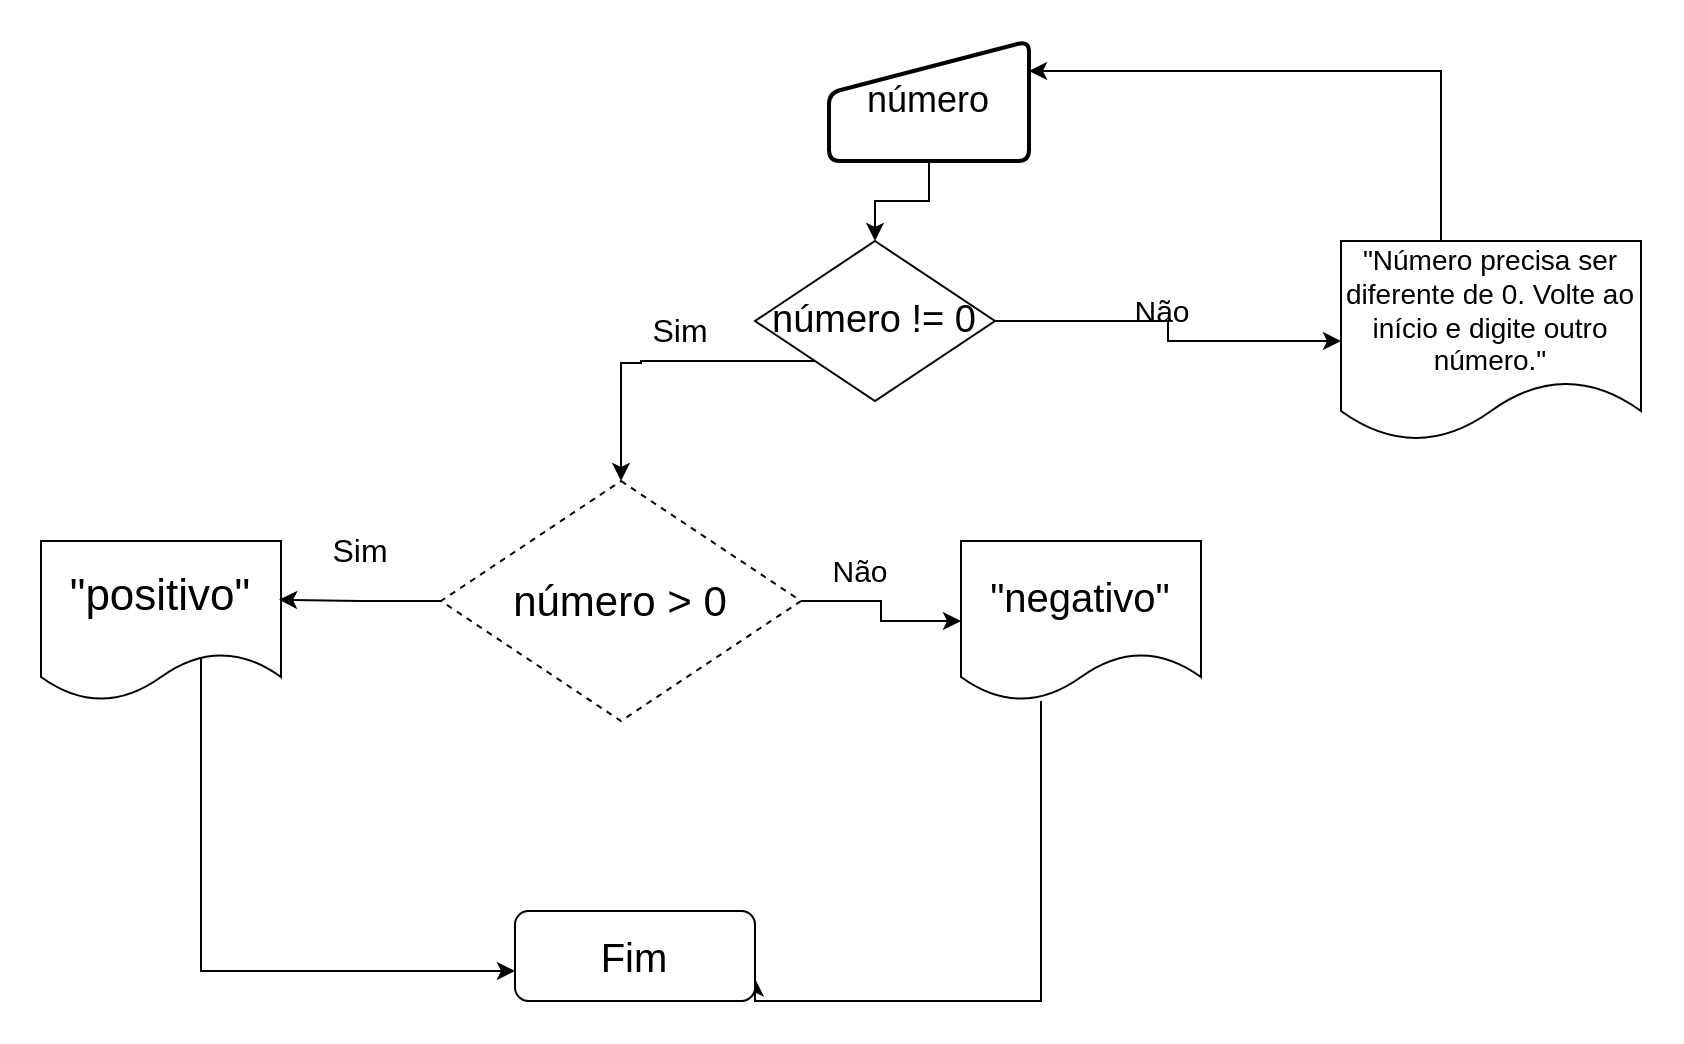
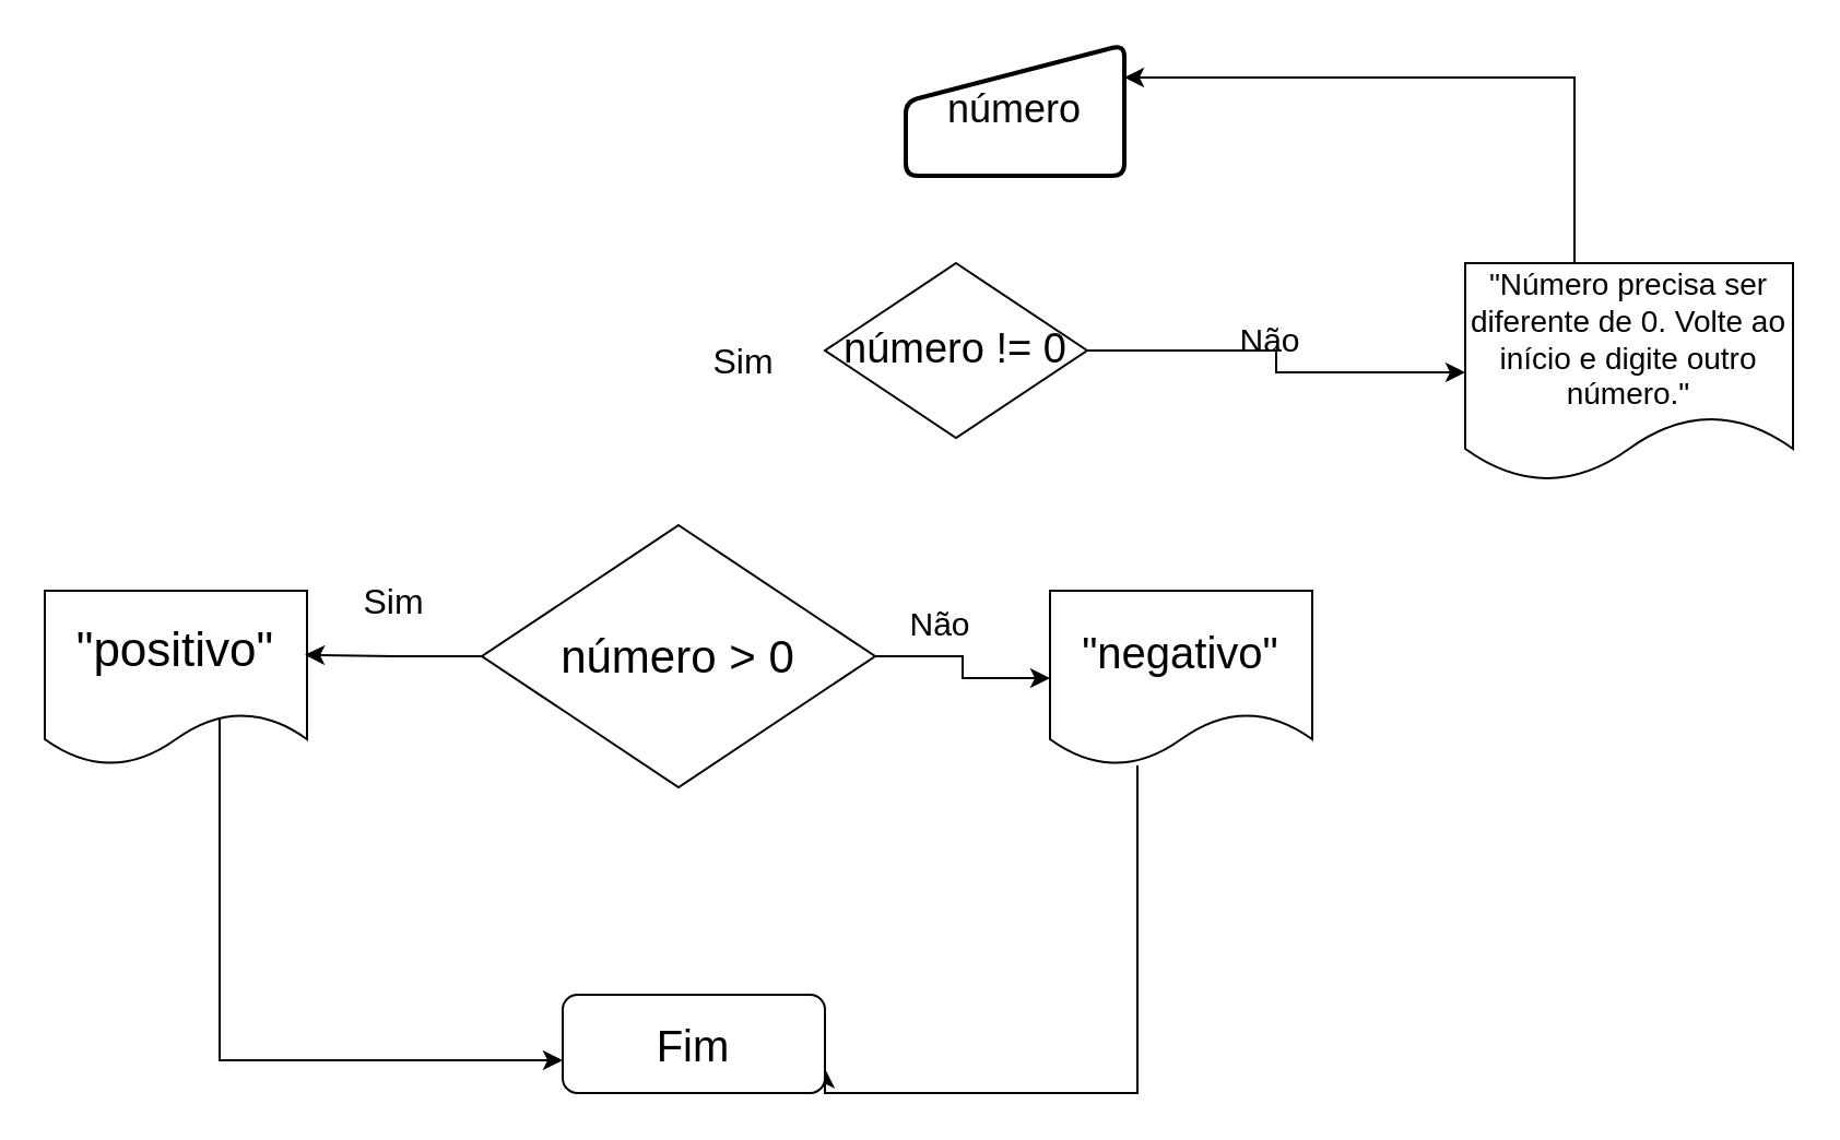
  <mxCell id="0" />
  <mxCell id="1" parent="0" />
- <mxCell id="2" style="edgeStyle=orthogonalEdgeStyle;rounded=0;orthogonalLoop=1;jettySize=auto;html=1;fontSize=19;" edge="1" parent="1" source="3" target="6"><mxGeometry relative="1" as="geometry" /></mxCell>
  <mxCell id="3" value="número" style="html=1;strokeWidth=2;shape=manualInput;whiteSpace=wrap;rounded=1;size=26;arcSize=11;fontSize=18;" vertex="1" parent="1"><mxGeometry x="414" y="20" width="100" height="60" as="geometry" /></mxCell>
- <mxCell id="4" style="edgeStyle=orthogonalEdgeStyle;rounded=0;orthogonalLoop=1;jettySize=auto;html=1;entryX=0.5;entryY=0;entryDx=0;entryDy=0;" edge="1" parent="1" source="6" target="8"><mxGeometry relative="1" as="geometry"><mxPoint x="270" y="180" as="targetPoint" /><Array as="points"><mxPoint x="320" y="180" /><mxPoint x="320" y="181" /><mxPoint x="310" y="181" /></Array></mxGeometry></mxCell>
  <mxCell id="5" style="edgeStyle=orthogonalEdgeStyle;rounded=0;orthogonalLoop=1;jettySize=auto;html=1;" edge="1" parent="1" source="6" target="15"><mxGeometry relative="1" as="geometry" /></mxCell>
  <mxCell id="6" value="número != 0" style="rhombus;whiteSpace=wrap;html=1;fontSize=19;" vertex="1" parent="1"><mxGeometry x="377" y="120" width="120" height="80" as="geometry" /></mxCell>
  <mxCell id="7" style="edgeStyle=orthogonalEdgeStyle;rounded=0;orthogonalLoop=1;jettySize=auto;html=1;" edge="1" parent="1" source="8" target="13"><mxGeometry relative="1" as="geometry"><mxPoint x="470" y="310" as="targetPoint" /></mxGeometry></mxCell>
- <mxCell id="8" value="número &amp;gt; 0" style="rhombus;whiteSpace=wrap;html=1;fontSize=21;dashed=1;" vertex="1" parent="1"><mxGeometry x="220" y="240" width="180" height="120" as="geometry" /></mxCell>
+ <mxCell id="8" value="número &amp;gt; 0" style="rhombus;whiteSpace=wrap;html=1;fontSize=21;" vertex="1" parent="1"><mxGeometry x="220" y="240" width="180" height="120" as="geometry" /></mxCell>
  <mxCell id="9" style="edgeStyle=orthogonalEdgeStyle;rounded=0;orthogonalLoop=1;jettySize=auto;html=1;exitX=0.658;exitY=0.687;exitDx=0;exitDy=0;exitPerimeter=0;" edge="1" parent="1" source="10" target="20"><mxGeometry relative="1" as="geometry"><Array as="points"><mxPoint x="100" y="325" /><mxPoint x="100" y="485" /></Array></mxGeometry></mxCell>
  <mxCell id="10" value="&quot;positivo&quot;" style="shape=document;whiteSpace=wrap;html=1;boundedLbl=1;fontSize=22;" vertex="1" parent="1"><mxGeometry x="20" y="270" width="120" height="80" as="geometry" /></mxCell>
  <mxCell id="11" style="edgeStyle=orthogonalEdgeStyle;rounded=0;orthogonalLoop=1;jettySize=auto;html=1;entryX=0.992;entryY=0.367;entryDx=0;entryDy=0;entryPerimeter=0;" edge="1" parent="1" source="8" target="10"><mxGeometry relative="1" as="geometry" /></mxCell>
  <mxCell id="12" style="edgeStyle=orthogonalEdgeStyle;rounded=0;orthogonalLoop=1;jettySize=auto;html=1;entryX=1;entryY=0.75;entryDx=0;entryDy=0;" edge="1" parent="1" source="13" target="20"><mxGeometry relative="1" as="geometry"><Array as="points"><mxPoint x="520" y="500" /></Array></mxGeometry></mxCell>
  <mxCell id="13" value="&quot;negativo&quot;" style="shape=document;whiteSpace=wrap;html=1;boundedLbl=1;fontSize=20;" vertex="1" parent="1"><mxGeometry x="480" y="270" width="120" height="80" as="geometry" /></mxCell>
  <mxCell id="14" style="edgeStyle=orthogonalEdgeStyle;rounded=0;orthogonalLoop=1;jettySize=auto;html=1;entryX=1;entryY=0.25;entryDx=0;entryDy=0;" edge="1" parent="1" source="15" target="3"><mxGeometry relative="1" as="geometry"><Array as="points"><mxPoint x="720" y="35" /></Array></mxGeometry></mxCell>
  <mxCell id="15" value="&quot;Número precisa ser diferente de 0. Volte ao início e digite outro número.&quot;" style="shape=document;whiteSpace=wrap;html=1;boundedLbl=1;fontSize=14;" vertex="1" parent="1"><mxGeometry x="670" y="120" width="150" height="100" as="geometry" /></mxCell>
  <mxCell id="16" value="Sim" style="text;html=1;align=center;verticalAlign=middle;whiteSpace=wrap;rounded=0;fontSize=16;" vertex="1" parent="1"><mxGeometry x="150" y="260" width="60" height="30" as="geometry" /></mxCell>
  <mxCell id="17" value="Não" style="text;html=1;align=center;verticalAlign=middle;whiteSpace=wrap;rounded=0;fontSize=15;" vertex="1" parent="1"><mxGeometry x="400" y="270" width="60" height="30" as="geometry" /></mxCell>
  <mxCell id="18" value="Sim" style="text;html=1;align=center;verticalAlign=middle;whiteSpace=wrap;rounded=0;fontSize=16;" vertex="1" parent="1"><mxGeometry x="310" y="150" width="60" height="30" as="geometry" /></mxCell>
  <mxCell id="19" value="Não" style="text;html=1;align=center;verticalAlign=middle;whiteSpace=wrap;rounded=0;fontSize=15;" vertex="1" parent="1"><mxGeometry x="551" y="140" width="60" height="30" as="geometry" /></mxCell>
  <mxCell id="20" value="Fim" style="rounded=1;whiteSpace=wrap;html=1;fontSize=20;" vertex="1" parent="1"><mxGeometry x="257" y="455" width="120" height="45" as="geometry" /></mxCell>
